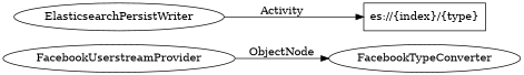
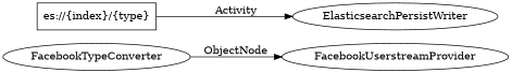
  digraph {
    rankdir=LR
    node [shape=ellipse]
    n1 [label=FacebookUserstreamProvider]
    n2 [label=FacebookTypeConverter]
    n3 [label=ElasticsearchPersistWriter]
    n4 [label="es://{index}/{type}" shape=box]
-   n1 -> n2 [label=ObjectNode]
-   n3 -> n4 [label=Activity]
+   n2 -> n1 [label=ObjectNode]
+   n4 -> n3 [label=Activity]
  }
